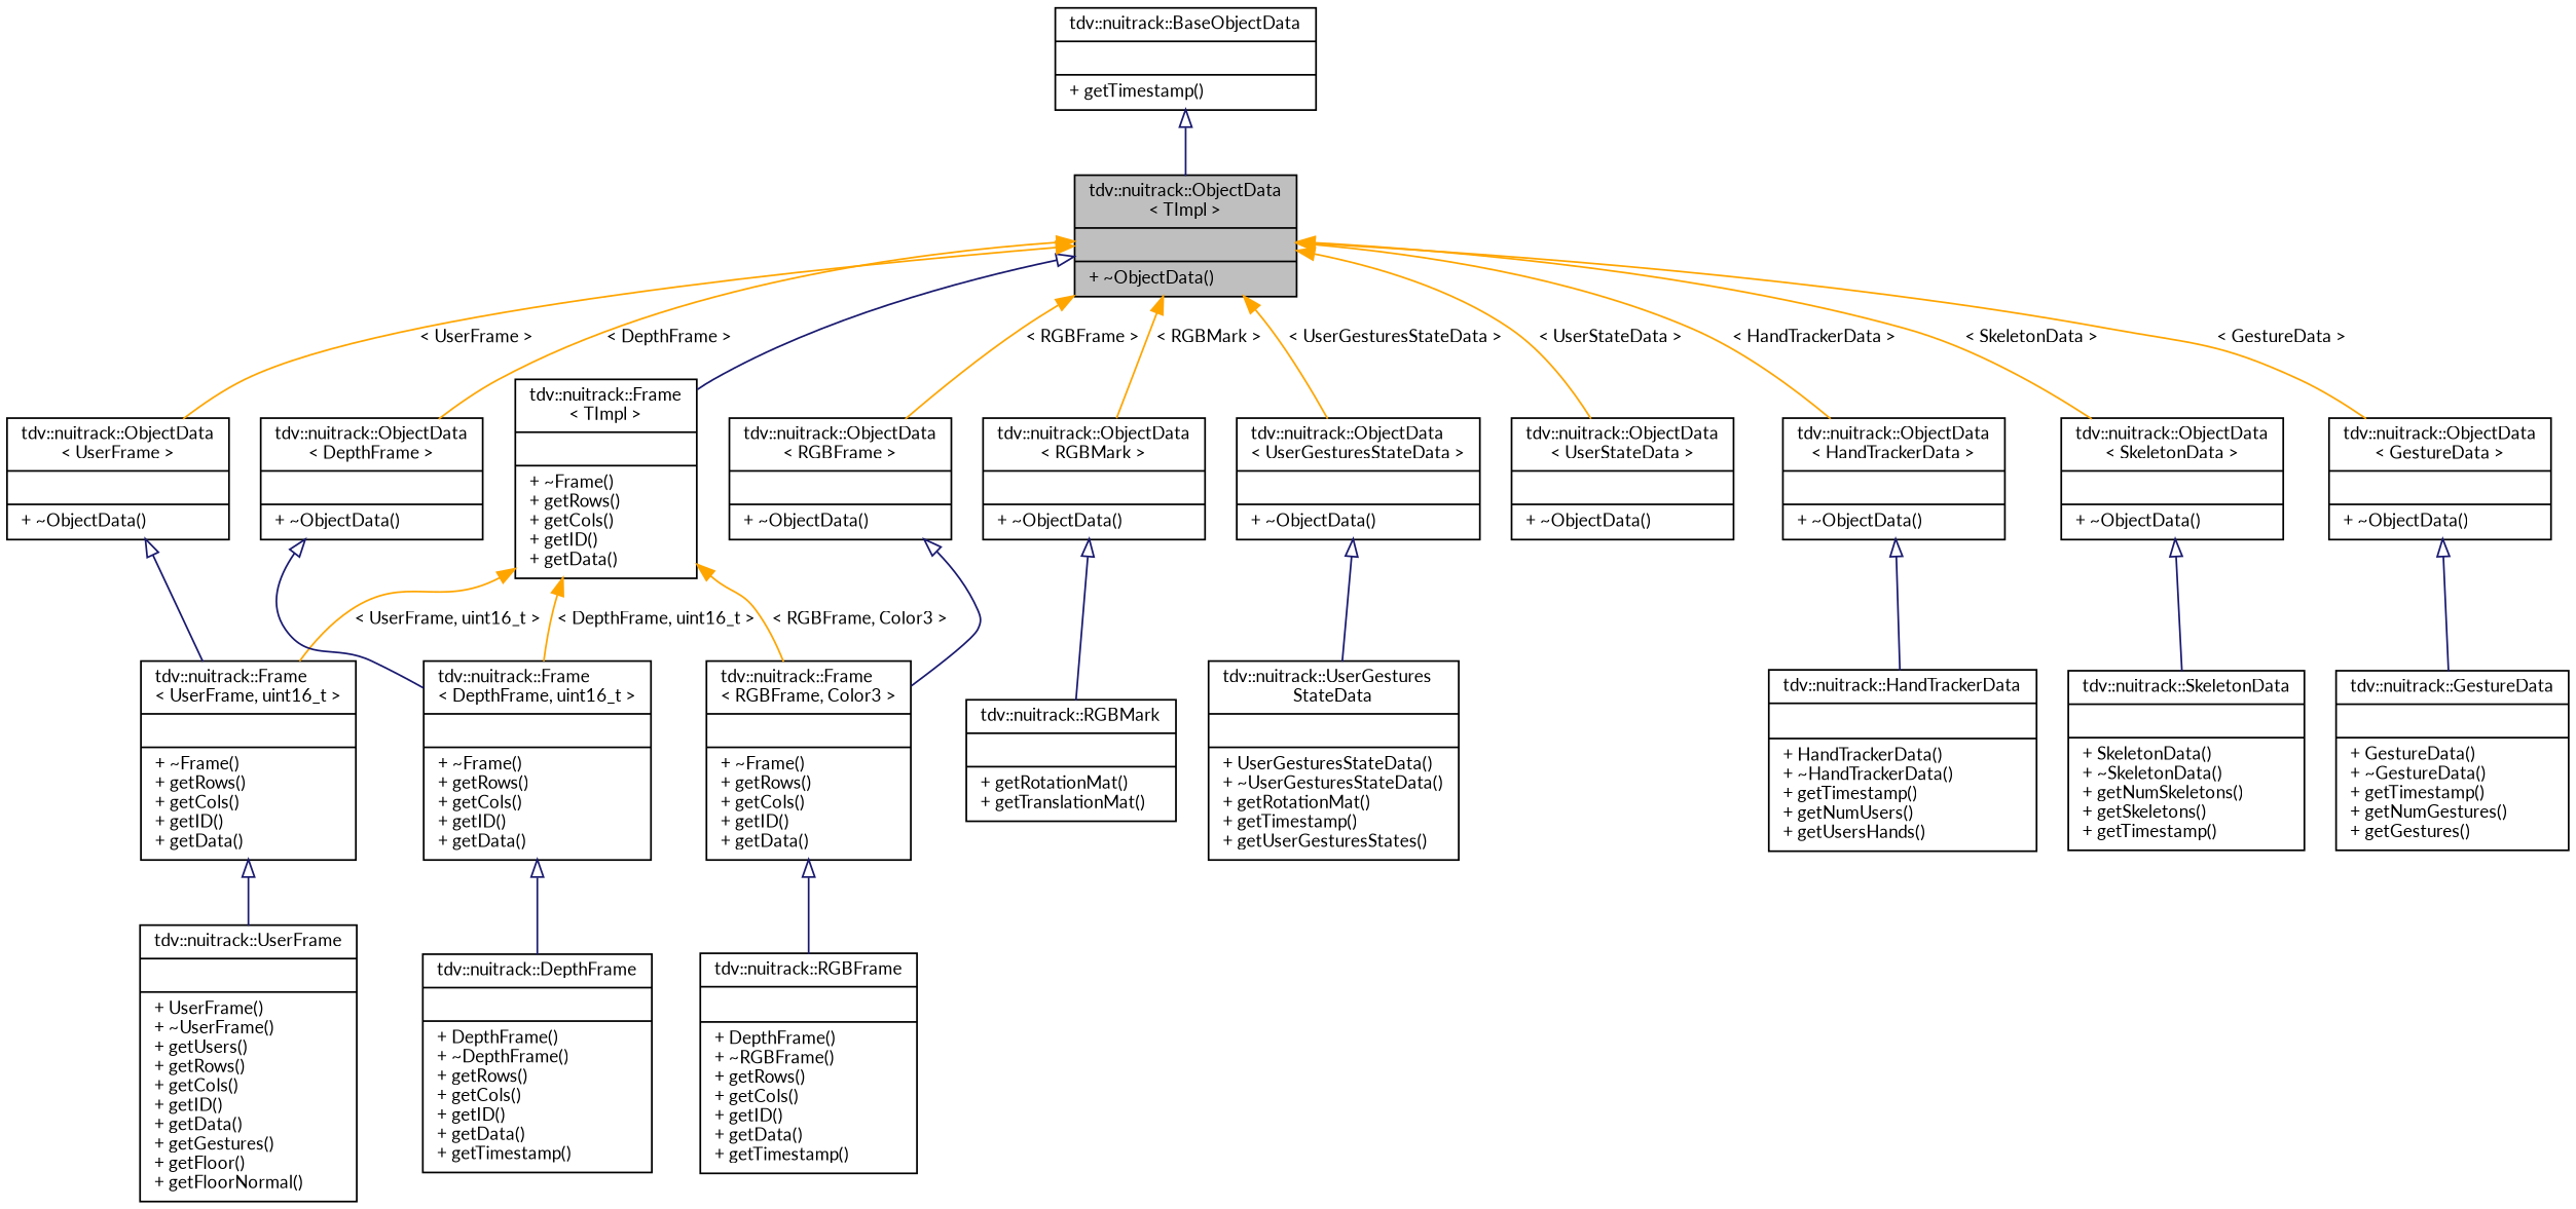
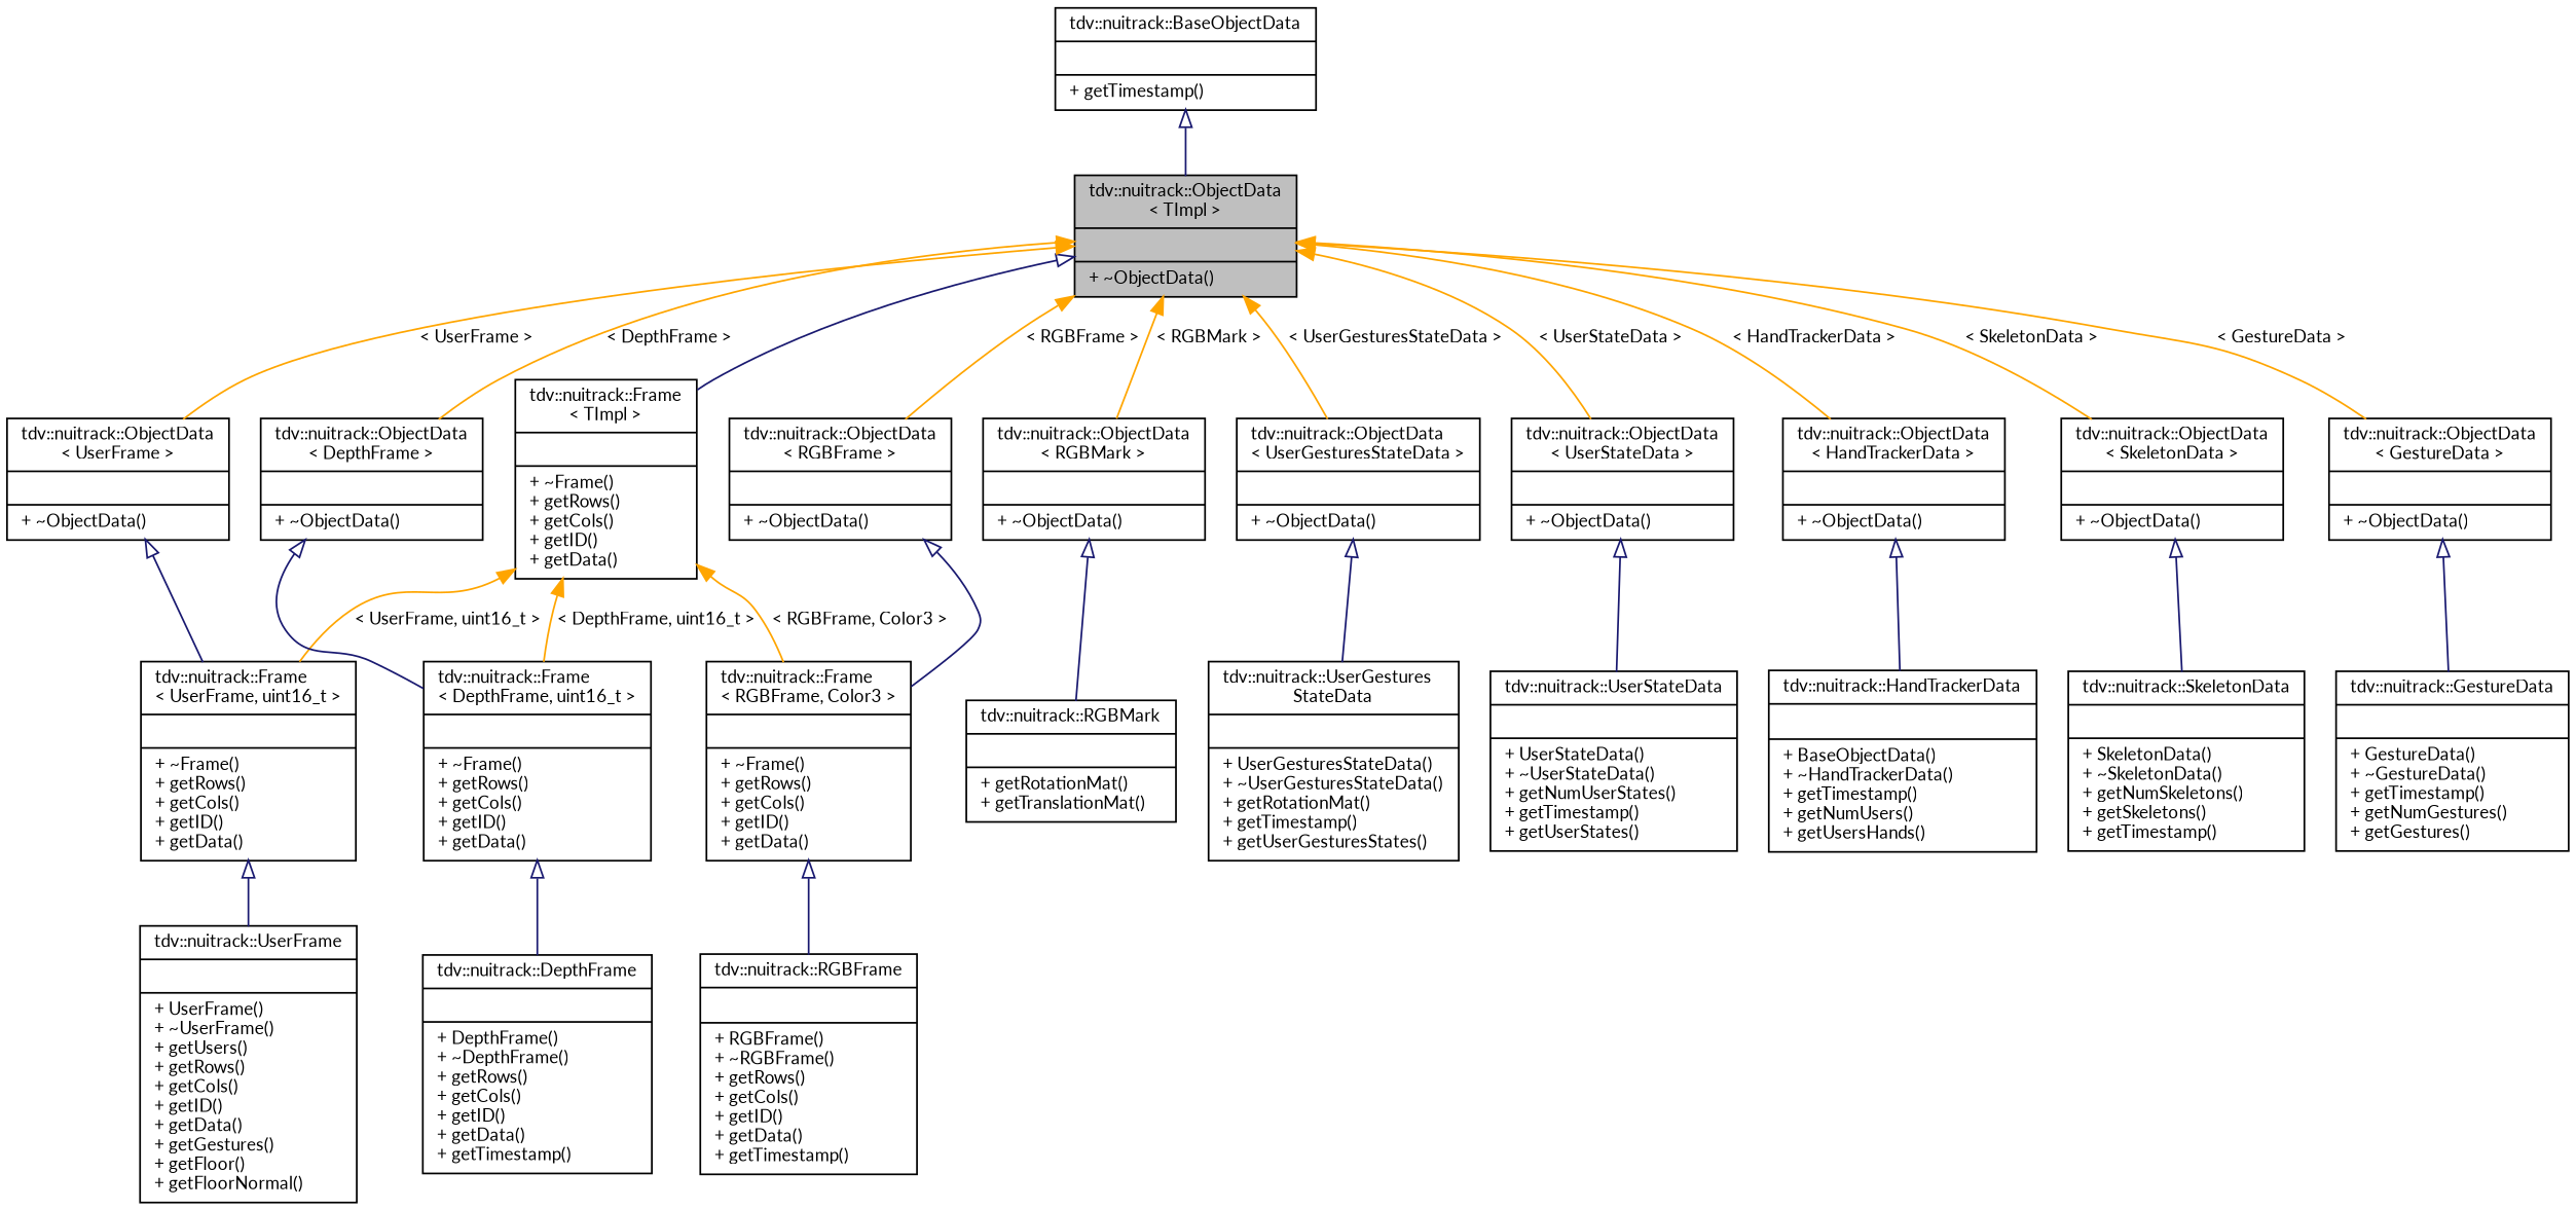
  digraph {
    fontname=Lato
    node [color=black fillcolor=white fontname=Lato fontsize=10 shape=record style=filled]
    edge [arrowtail=onormal color=midnightblue dir=back fontname=Lato fontsize=10 labelfontname=Helvetica labelfontsize=10 style=solid]
    n1 [fillcolor=grey75 fontcolor=black height=0.2 label="{tdv::nuitrack::ObjectData\l\< TImpl \>\n||+ ~ObjectData()\l}" width=0.4]
    n2 [height=0.2 label="{tdv::nuitrack::Frame\l\< TImpl \>\n||+ ~Frame()\l+ getRows()\l+ getCols()\l+ getID()\l+ getData()\l}" width=0.4]
    n3 [height=0.2 label="{tdv::nuitrack::ObjectData\l\< RGBMark \>\n||+ ~ObjectData()\l}" width=0.4]
    n4 [height=0.2 label="{tdv::nuitrack::ObjectData\l\< UserGesturesStateData \>\n||+ ~ObjectData()\l}" width=0.4]
    n5 [height=0.2 label="{tdv::nuitrack::ObjectData\l\< UserStateData \>\n||+ ~ObjectData()\l}" width=0.4]
    n6 [height=0.2 label="{tdv::nuitrack::ObjectData\l\< HandTrackerData \>\n||+ ~ObjectData()\l}" width=0.4]
    n7 [height=0.2 label="{tdv::nuitrack::ObjectData\l\< DepthFrame \>\n||+ ~ObjectData()\l}" width=0.4]
    n8 [height=0.2 label="{tdv::nuitrack::ObjectData\l\< RGBFrame \>\n||+ ~ObjectData()\l}" width=0.4]
    n9 [height=0.2 label="{tdv::nuitrack::ObjectData\l\< SkeletonData \>\n||+ ~ObjectData()\l}" width=0.4]
    n10 [height=0.2 label="{tdv::nuitrack::ObjectData\l\< UserFrame \>\n||+ ~ObjectData()\l}" width=0.4]
    n11 [height=0.2 label="{tdv::nuitrack::ObjectData\l\< GestureData \>\n||+ ~ObjectData()\l}" width=0.4]
    n12 [height=0.2 label="{tdv::nuitrack::Frame\l\< UserFrame, uint16_t \>\n||+ ~Frame()\l+ getRows()\l+ getCols()\l+ getID()\l+ getData()\l}" width=0.4]
    n13 [height=0.2 label="{tdv::nuitrack::Frame\l\< RGBFrame, Color3 \>\n||+ ~Frame()\l+ getRows()\l+ getCols()\l+ getID()\l+ getData()\l}" width=0.4]
    n14 [height=0.2 label="{tdv::nuitrack::Frame\l\< DepthFrame, uint16_t \>\n||+ ~Frame()\l+ getRows()\l+ getCols()\l+ getID()\l+ getData()\l}" width=0.4]
    n15 [height=0.2 label="{tdv::nuitrack::RGBMark\n||+ getRotationMat()\l+ getTranslationMat()\l}" width=0.4]
    n16 [height=0.2 label="{tdv::nuitrack::UserGestures\lStateData\n||+ UserGesturesStateData()\l+ ~UserGesturesStateData()\l+ getRotationMat()\l+ getTimestamp()\l+ getUserGesturesStates()\l}" width=0.4]
-   n18 [height=0.2 label="{tdv::nuitrack::HandTrackerData\n||+ HandTrackerData()\l+ ~HandTrackerData()\l+ getTimestamp()\l+ getNumUsers()\l+ getUsersHands()\l}" width=0.4]
+   n17 [height=0.2 label="{tdv::nuitrack::UserStateData\n||+ UserStateData()\l+ ~UserStateData()\l+ getNumUserStates()\l+ getTimestamp()\l+ getUserStates()\l}" width=0.4]
+   n18 [height=0.2 label="{tdv::nuitrack::HandTrackerData\n||+ BaseObjectData()\l+ ~HandTrackerData()\l+ getTimestamp()\l+ getNumUsers()\l+ getUsersHands()\l}" width=0.4]
    n19 [height=0.2 label="{tdv::nuitrack::SkeletonData\n||+ SkeletonData()\l+ ~SkeletonData()\l+ getNumSkeletons()\l+ getSkeletons()\l+ getTimestamp()\l}" width=0.4]
    n20 [height=0.2 label="{tdv::nuitrack::GestureData\n||+ GestureData()\l+ ~GestureData()\l+ getTimestamp()\l+ getNumGestures()\l+ getGestures()\l}" width=0.4]
    n21 [height=0.2 label="{tdv::nuitrack::BaseObjectData\n||+ getTimestamp()\l}" width=0.4]
    n22 [height=0.2 label="{tdv::nuitrack::UserFrame\n||+ UserFrame()\l+ ~UserFrame()\l+ getUsers()\l+ getRows()\l+ getCols()\l+ getID()\l+ getData()\l+ getGestures()\l+ getFloor()\l+ getFloorNormal()\l}" width=0.4]
-   n23 [height=0.2 label="{tdv::nuitrack::RGBFrame\n||+ DepthFrame()\l+ ~RGBFrame()\l+ getRows()\l+ getCols()\l+ getID()\l+ getData()\l+ getTimestamp()\l}" width=0.4]
+   n23 [height=0.2 label="{tdv::nuitrack::RGBFrame\n||+ RGBFrame()\l+ ~RGBFrame()\l+ getRows()\l+ getCols()\l+ getID()\l+ getData()\l+ getTimestamp()\l}" width=0.4]
    n24 [height=0.2 label="{tdv::nuitrack::DepthFrame\n||+ DepthFrame()\l+ ~DepthFrame()\l+ getRows()\l+ getCols()\l+ getID()\l+ getData()\l+ getTimestamp()\l}" width=0.4]
    n1 -> n2
    n1 -> n3 [color=orange label=" \< RGBMark \>" arrowtail=""]
    n1 -> n4 [color=orange label=" \< UserGesturesStateData \>" arrowtail=""]
    n1 -> n5 [color=orange label=" \< UserStateData \>" arrowtail=""]
    n1 -> n6 [color=orange label=" \< HandTrackerData \>" arrowtail=""]
    n1 -> n7 [color=orange label=" \< DepthFrame \>" arrowtail=""]
    n1 -> n8 [color=orange label=" \< RGBFrame \>" arrowtail=""]
    n1 -> n9 [color=orange label=" \< SkeletonData \>" arrowtail=""]
    n1 -> n10 [color=orange label=" \< UserFrame \>" arrowtail=""]
    n1 -> n11 [color=orange label=" \< GestureData \>" arrowtail=""]
    n2 -> n12 [color=orange label=" \< UserFrame, uint16_t \>" arrowtail=""]
    n2 -> n13 [color=orange label=" \< RGBFrame, Color3 \>" arrowtail=""]
    n2 -> n14 [color=orange label=" \< DepthFrame, uint16_t \>" arrowtail=""]
    n3 -> n15
    n4 -> n16
+   n5 -> n17
    n6 -> n18
    n7 -> n14
    n8 -> n13
    n9 -> n19
    n10 -> n12
    n11 -> n20
    n12 -> n22
    n13 -> n23
    n14 -> n24
    n21 -> n1
  }
